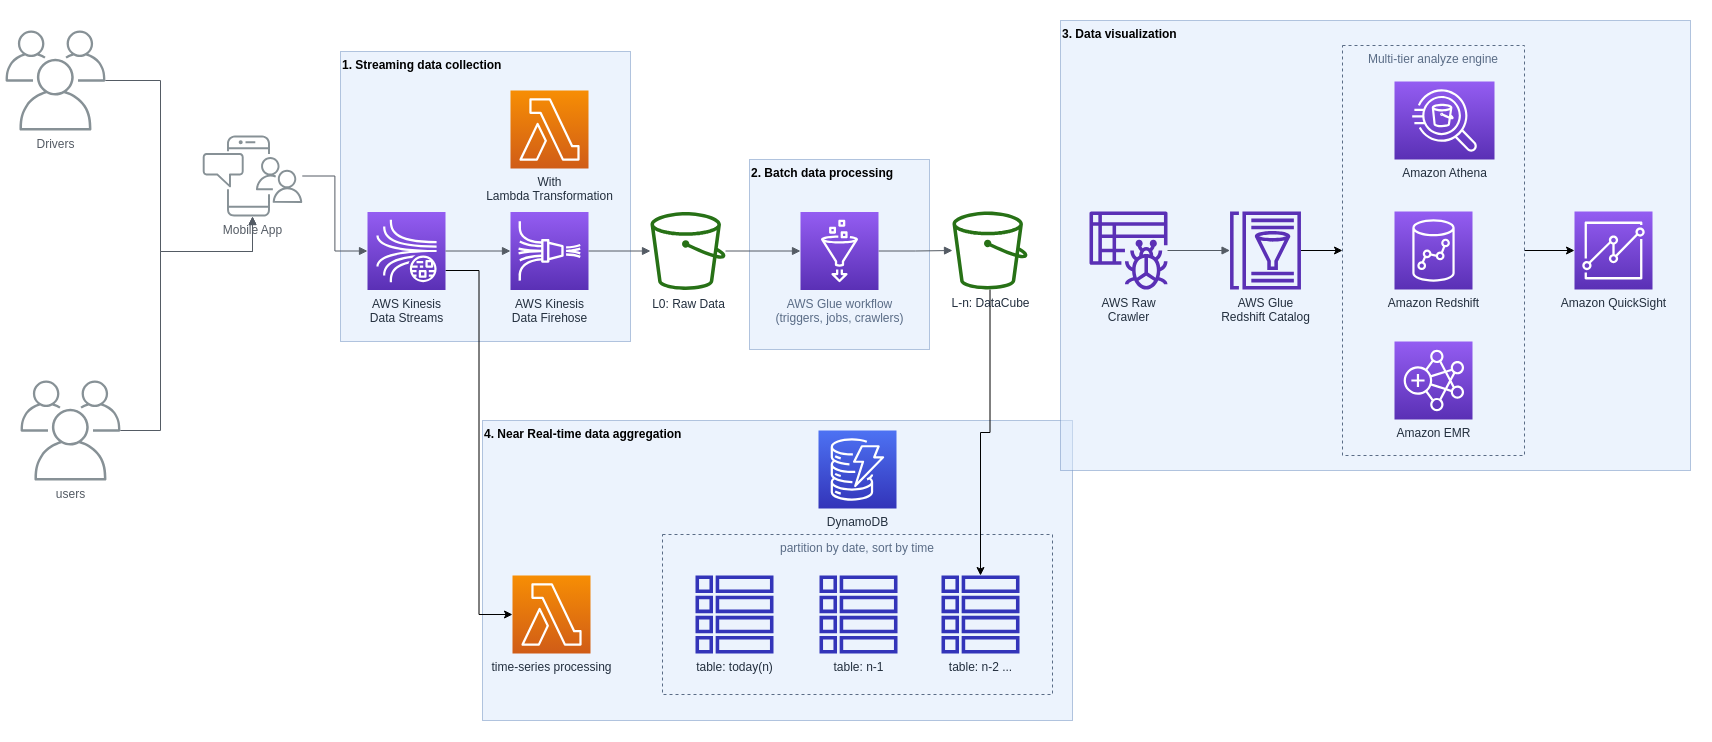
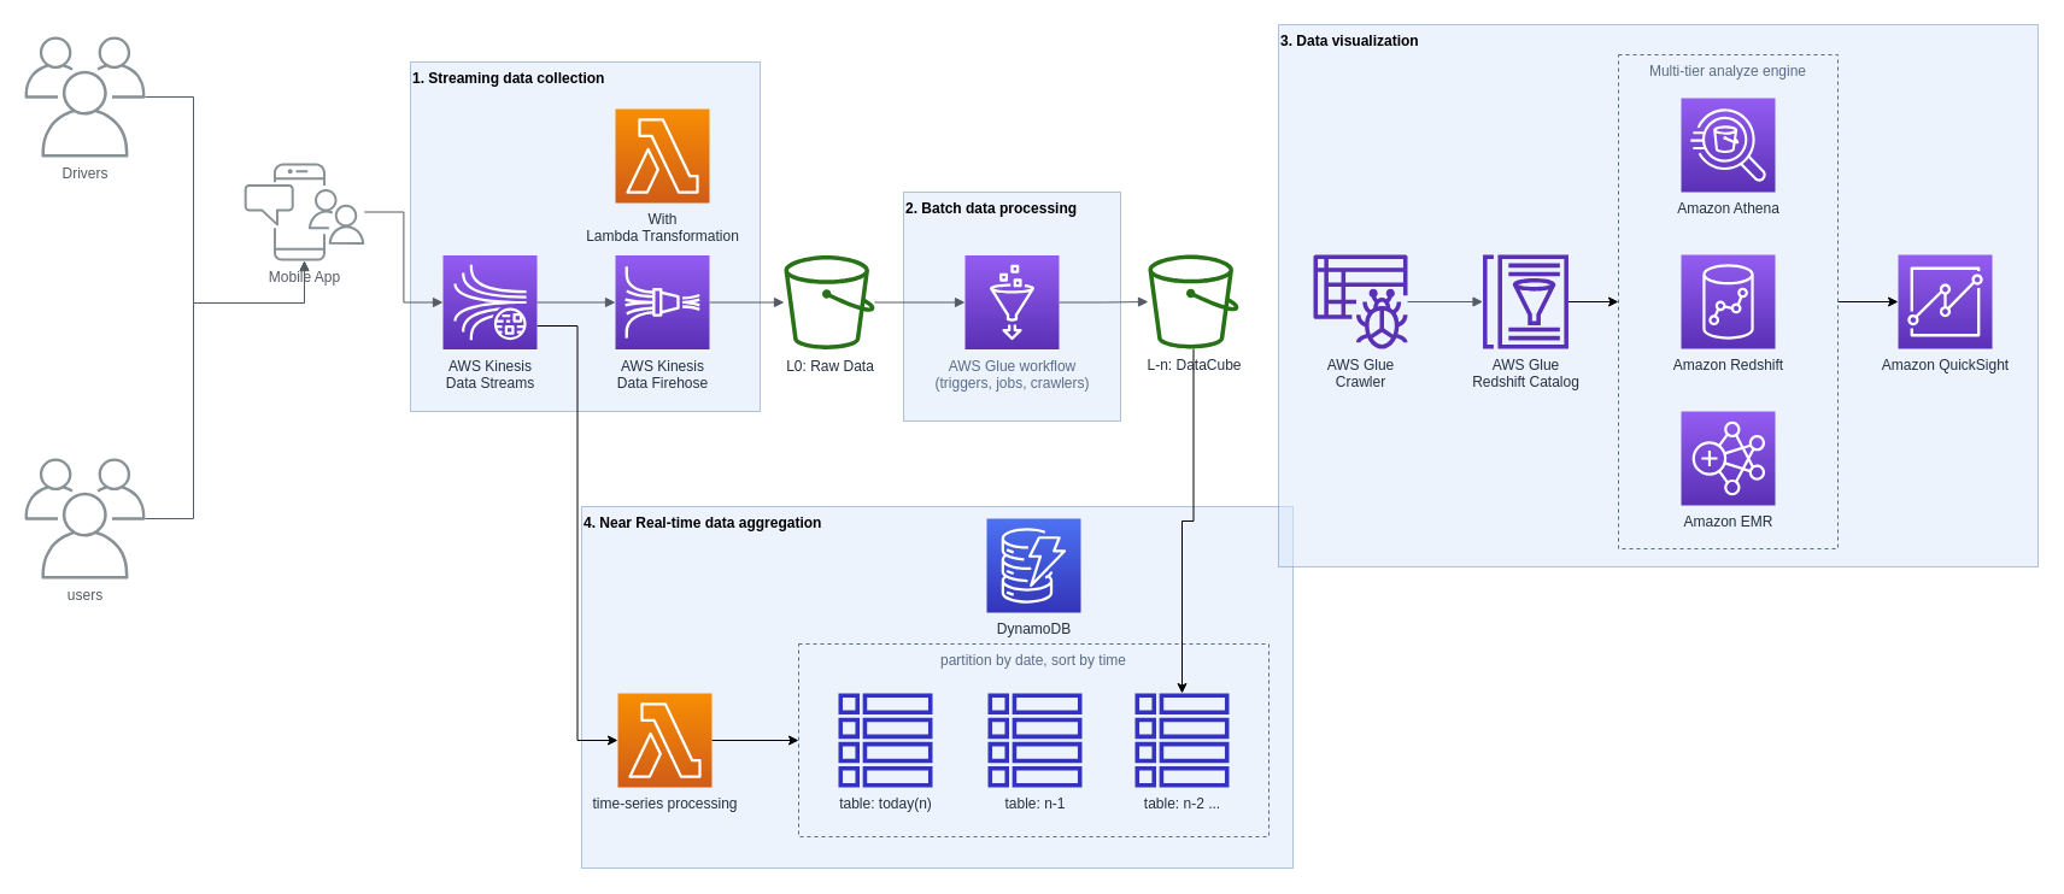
  <mxCell id="0" />
  <mxCell id="1" parent="0" />
  <mxCell id="2" value="4. Near Real-time data aggregation" style="fillColor=#dae8fc;strokeColor=#6c8ebf;dashed=0;verticalAlign=top;fontStyle=1;align=left;opacity=50;" vertex="1" parent="1"><mxGeometry x="482" y="420" width="590" height="300" as="geometry" /></mxCell>
  <mxCell id="3" value="3. Data visualization" style="fillColor=#dae8fc;strokeColor=#6c8ebf;dashed=0;verticalAlign=top;fontStyle=1;align=left;opacity=50;" vertex="1" parent="1"><mxGeometry x="1060" y="20" width="630" height="450" as="geometry" /></mxCell>
  <mxCell id="4" value="2. Batch data processing" style="fillColor=#dae8fc;strokeColor=#6c8ebf;dashed=0;verticalAlign=top;fontStyle=1;align=left;opacity=50;" vertex="1" parent="1"><mxGeometry x="749" y="159" width="180" height="190" as="geometry" /></mxCell>
  <mxCell id="5" value="1. Streaming data collection" style="fillColor=#dae8fc;strokeColor=#6c8ebf;dashed=0;verticalAlign=top;fontStyle=1;align=left;opacity=50;" vertex="1" parent="1"><mxGeometry x="340" y="51" width="290" height="290" as="geometry" /></mxCell>
  <mxCell id="6" value="partition by date, sort by time" style="fillColor=none;strokeColor=#5A6C86;dashed=1;verticalAlign=top;fontStyle=0;fontColor=#5A6C86;" vertex="1" parent="1"><mxGeometry x="662" y="534" width="390" height="160" as="geometry" /></mxCell>
  <mxCell id="7" value="users" style="outlineConnect=0;gradientColor=none;fontColor=#545B64;strokeColor=none;fillColor=#879196;dashed=0;verticalLabelPosition=bottom;verticalAlign=top;align=center;html=1;fontSize=12;fontStyle=0;aspect=fixed;shape=mxgraph.aws4.illustration_users;pointerEvents=1" parent="1" vertex="1"><mxGeometry x="20" y="380" width="100" height="100" as="geometry" /></mxCell>
- <mxCell id="8" value="Drivers" style="outlineConnect=0;gradientColor=none;fontColor=#545B64;strokeColor=none;fillColor=#879196;dashed=0;verticalLabelPosition=bottom;verticalAlign=top;align=center;html=1;fontSize=12;fontStyle=0;aspect=fixed;shape=mxgraph.aws4.illustration_users;pointerEvents=1" parent="1" vertex="1"><mxGeometry x="5" y="30" width="100" height="100" as="geometry" /></mxCell>
+ <mxCell id="8" value="Drivers" style="outlineConnect=0;gradientColor=none;fontColor=#545B64;strokeColor=none;fillColor=#879196;dashed=0;verticalLabelPosition=bottom;verticalAlign=top;align=center;html=1;fontSize=12;fontStyle=0;aspect=fixed;shape=mxgraph.aws4.illustration_users;pointerEvents=1" parent="1" vertex="1"><mxGeometry x="20" y="30" width="100" height="100" as="geometry" /></mxCell>
  <mxCell id="9" style="edgeStyle=orthogonalEdgeStyle;rounded=0;orthogonalLoop=1;jettySize=auto;html=1;exitX=1;exitY=0.75;exitDx=0;exitDy=0;exitPerimeter=0;entryX=0;entryY=0.5;entryDx=0;entryDy=0;entryPerimeter=0;" edge="1" parent="1" source="10" target="37"><mxGeometry relative="1" as="geometry"><mxPoint x="549" y="410" as="targetPoint" /></mxGeometry></mxCell>
  <mxCell id="10" value="AWS Kinesis&lt;br&gt;Data Streams" style="points=[[0,0,0],[0.25,0,0],[0.5,0,0],[0.75,0,0],[1,0,0],[0,1,0],[0.25,1,0],[0.5,1,0],[0.75,1,0],[1,1,0],[0,0.25,0],[0,0.5,0],[0,0.75,0],[1,0.25,0],[1,0.5,0],[1,0.75,0]];outlineConnect=0;fontColor=#232F3E;gradientColor=#945DF2;gradientDirection=north;fillColor=#5A30B5;strokeColor=#ffffff;dashed=0;verticalLabelPosition=bottom;verticalAlign=top;align=center;html=1;fontSize=12;fontStyle=0;aspect=fixed;shape=mxgraph.aws4.resourceIcon;resIcon=mxgraph.aws4.kinesis_data_streams;" parent="1" vertex="1"><mxGeometry x="367" y="211.5" width="78" height="78" as="geometry" /></mxCell>
  <mxCell id="11" value="Mobile App" style="outlineConnect=0;gradientColor=none;fontColor=#545B64;strokeColor=none;fillColor=#879196;dashed=0;verticalLabelPosition=bottom;verticalAlign=top;align=center;html=1;fontSize=12;fontStyle=0;aspect=fixed;shape=mxgraph.aws4.illustration_notification;pointerEvents=1" parent="1" vertex="1"><mxGeometry x="202" y="135" width="100" height="81" as="geometry" /></mxCell>
  <mxCell id="12" value="" style="edgeStyle=orthogonalEdgeStyle;html=1;endArrow=block;elbow=vertical;startArrow=none;endFill=1;strokeColor=#545B64;rounded=0;" parent="1" source="8" target="11" edge="1"><mxGeometry width="100" relative="1" as="geometry"><mxPoint x="280" y="260" as="sourcePoint" /><mxPoint x="380" y="260" as="targetPoint" /><Array as="points"><mxPoint x="160" y="80" /><mxPoint x="160" y="251" /></Array></mxGeometry></mxCell>
  <mxCell id="13" value="" style="edgeStyle=orthogonalEdgeStyle;html=1;endArrow=block;elbow=vertical;startArrow=none;endFill=1;strokeColor=#545B64;rounded=0;" parent="1" source="7" target="11" edge="1"><mxGeometry width="100" relative="1" as="geometry"><mxPoint x="280" y="260" as="sourcePoint" /><mxPoint x="380" y="260" as="targetPoint" /><Array as="points"><mxPoint x="160" y="430" /><mxPoint x="160" y="251" /></Array></mxGeometry></mxCell>
  <mxCell id="14" value="L0: Raw Data" style="outlineConnect=0;fontColor=#232F3E;gradientColor=none;fillColor=#277116;strokeColor=none;dashed=0;verticalLabelPosition=bottom;verticalAlign=top;align=center;html=1;fontSize=12;fontStyle=0;aspect=fixed;pointerEvents=1;shape=mxgraph.aws4.bucket;" parent="1" vertex="1"><mxGeometry x="650" y="211.5" width="75" height="78" as="geometry" /></mxCell>
  <mxCell id="15" value="" style="edgeStyle=orthogonalEdgeStyle;html=1;endArrow=block;elbow=vertical;startArrow=none;endFill=1;strokeColor=#545B64;rounded=0;exitX=1;exitY=0.5;exitDx=0;exitDy=0;exitPerimeter=0;entryX=0;entryY=0.5;entryDx=0;entryDy=0;entryPerimeter=0;" parent="1" source="10" target="16" edge="1"><mxGeometry width="100" relative="1" as="geometry"><mxPoint x="617" y="460.5" as="sourcePoint" /><mxPoint x="507" y="250.5" as="targetPoint" /></mxGeometry></mxCell>
  <mxCell id="16" value="AWS Kinesis&lt;br&gt;Data Firehose" style="points=[[0,0,0],[0.25,0,0],[0.5,0,0],[0.75,0,0],[1,0,0],[0,1,0],[0.25,1,0],[0.5,1,0],[0.75,1,0],[1,1,0],[0,0.25,0],[0,0.5,0],[0,0.75,0],[1,0.25,0],[1,0.5,0],[1,0.75,0]];outlineConnect=0;fontColor=#232F3E;gradientColor=#945DF2;gradientDirection=north;fillColor=#5A30B5;strokeColor=#ffffff;dashed=0;verticalLabelPosition=bottom;verticalAlign=top;align=center;html=1;fontSize=12;fontStyle=0;aspect=fixed;shape=mxgraph.aws4.resourceIcon;resIcon=mxgraph.aws4.kinesis_data_firehose;" parent="1" vertex="1"><mxGeometry x="510" y="211.5" width="78" height="78" as="geometry" /></mxCell>
  <mxCell id="17" value="" style="edgeStyle=orthogonalEdgeStyle;html=1;endArrow=block;elbow=vertical;startArrow=none;endFill=1;strokeColor=#545B64;rounded=0;entryX=0;entryY=0.5;entryDx=0;entryDy=0;entryPerimeter=0;" parent="1" source="11" target="10" edge="1"><mxGeometry width="100" relative="1" as="geometry"><mxPoint x="458" y="90" as="sourcePoint" /><mxPoint x="515" y="90" as="targetPoint" /></mxGeometry></mxCell>
- <mxCell id="18" value="AWS Raw&lt;br&gt;Crawler" style="outlineConnect=0;fontColor=#232F3E;gradientColor=none;fillColor=#5A30B5;strokeColor=none;dashed=0;verticalLabelPosition=bottom;verticalAlign=top;align=center;html=1;fontSize=12;fontStyle=0;aspect=fixed;pointerEvents=1;shape=mxgraph.aws4.glue_crawlers;" parent="1" vertex="1"><mxGeometry x="1089" y="211" width="78" height="78" as="geometry" /></mxCell>
+ <mxCell id="18" value="AWS Glue&lt;br&gt;Crawler" style="outlineConnect=0;fontColor=#232F3E;gradientColor=none;fillColor=#5A30B5;strokeColor=none;dashed=0;verticalLabelPosition=bottom;verticalAlign=top;align=center;html=1;fontSize=12;fontStyle=0;aspect=fixed;pointerEvents=1;shape=mxgraph.aws4.glue_crawlers;" parent="1" vertex="1"><mxGeometry x="1089" y="211" width="78" height="78" as="geometry" /></mxCell>
  <mxCell id="19" value="Amazon Redshift" style="points=[[0,0,0],[0.25,0,0],[0.5,0,0],[0.75,0,0],[1,0,0],[0,1,0],[0.25,1,0],[0.5,1,0],[0.75,1,0],[1,1,0],[0,0.25,0],[0,0.5,0],[0,0.75,0],[1,0.25,0],[1,0.5,0],[1,0.75,0]];outlineConnect=0;fontColor=#232F3E;gradientColor=#945DF2;gradientDirection=north;fillColor=#5A30B5;strokeColor=#ffffff;dashed=0;verticalLabelPosition=bottom;verticalAlign=top;align=center;html=1;fontSize=12;fontStyle=0;aspect=fixed;shape=mxgraph.aws4.resourceIcon;resIcon=mxgraph.aws4.redshift;" parent="1" vertex="1"><mxGeometry x="1394" y="211" width="78" height="78" as="geometry" /></mxCell>
- <mxCell id="20" value="Amazon Athena" style="points=[[0,0,0],[0.25,0,0],[0.5,0,0],[0.75,0,0],[1,0,0],[0,1,0],[0.25,1,0],[0.5,1,0],[0.75,1,0],[1,1,0],[0,0.25,0],[0,0.5,0],[0,0.75,0],[1,0.25,0],[1,0.5,0],[1,0.75,0]];outlineConnect=0;fontColor=#232F3E;gradientColor=#945DF2;gradientDirection=north;fillColor=#5A30B5;strokeColor=#ffffff;dashed=0;verticalLabelPosition=bottom;verticalAlign=top;align=center;html=1;fontSize=12;fontStyle=0;aspect=fixed;shape=mxgraph.aws4.resourceIcon;resIcon=mxgraph.aws4.athena;" parent="1" vertex="1"><mxGeometry x="1394" y="81" width="100" height="78" as="geometry" /></mxCell>
+ <mxCell id="20" value="Amazon Athena" style="points=[[0,0,0],[0.25,0,0],[0.5,0,0],[0.75,0,0],[1,0,0],[0,1,0],[0.25,1,0],[0.5,1,0],[0.75,1,0],[1,1,0],[0,0.25,0],[0,0.5,0],[0,0.75,0],[1,0.25,0],[1,0.5,0],[1,0.75,0]];outlineConnect=0;fontColor=#232F3E;gradientColor=#945DF2;gradientDirection=north;fillColor=#5A30B5;strokeColor=#ffffff;dashed=0;verticalLabelPosition=bottom;verticalAlign=top;align=center;html=1;fontSize=12;fontStyle=0;aspect=fixed;shape=mxgraph.aws4.resourceIcon;resIcon=mxgraph.aws4.athena;" parent="1" vertex="1"><mxGeometry x="1394" y="81" width="78" height="78" as="geometry" /></mxCell>
  <mxCell id="21" value="Amazon EMR" style="points=[[0,0,0],[0.25,0,0],[0.5,0,0],[0.75,0,0],[1,0,0],[0,1,0],[0.25,1,0],[0.5,1,0],[0.75,1,0],[1,1,0],[0,0.25,0],[0,0.5,0],[0,0.75,0],[1,0.25,0],[1,0.5,0],[1,0.75,0]];outlineConnect=0;fontColor=#232F3E;gradientColor=#945DF2;gradientDirection=north;fillColor=#5A30B5;strokeColor=#ffffff;dashed=0;verticalLabelPosition=bottom;verticalAlign=top;align=center;html=1;fontSize=12;fontStyle=0;aspect=fixed;shape=mxgraph.aws4.resourceIcon;resIcon=mxgraph.aws4.emr;" parent="1" vertex="1"><mxGeometry x="1394" y="341" width="78" height="78" as="geometry" /></mxCell>
  <mxCell id="22" value="Amazon QuickSight" style="points=[[0,0,0],[0.25,0,0],[0.5,0,0],[0.75,0,0],[1,0,0],[0,1,0],[0.25,1,0],[0.5,1,0],[0.75,1,0],[1,1,0],[0,0.25,0],[0,0.5,0],[0,0.75,0],[1,0.25,0],[1,0.5,0],[1,0.75,0]];outlineConnect=0;fontColor=#232F3E;gradientColor=#945DF2;gradientDirection=north;fillColor=#5A30B5;strokeColor=#ffffff;dashed=0;verticalLabelPosition=bottom;verticalAlign=top;align=center;html=1;fontSize=12;fontStyle=0;aspect=fixed;shape=mxgraph.aws4.resourceIcon;resIcon=mxgraph.aws4.quicksight;" parent="1" vertex="1"><mxGeometry x="1574" y="211" width="78" height="78" as="geometry" /></mxCell>
  <mxCell id="23" value="" style="edgeStyle=orthogonalEdgeStyle;rounded=0;orthogonalLoop=1;jettySize=auto;html=1;" edge="1" parent="1" source="24" target="40"><mxGeometry relative="1" as="geometry" /></mxCell>
  <mxCell id="24" value="L-n: DataCube" style="outlineConnect=0;fontColor=#232F3E;gradientColor=none;fillColor=#277116;strokeColor=none;dashed=0;verticalLabelPosition=bottom;verticalAlign=top;align=center;html=1;fontSize=12;fontStyle=0;aspect=fixed;pointerEvents=1;shape=mxgraph.aws4.bucket;" parent="1" vertex="1"><mxGeometry x="952" y="211" width="75" height="78" as="geometry" /></mxCell>
  <mxCell id="25" value="" style="edgeStyle=orthogonalEdgeStyle;rounded=0;orthogonalLoop=1;jettySize=auto;html=1;" edge="1" parent="1" source="26" target="33"><mxGeometry relative="1" as="geometry" /></mxCell>
  <mxCell id="26" value="AWS Glue&lt;br&gt;Redshift Catalog" style="outlineConnect=0;fontColor=#232F3E;gradientColor=none;fillColor=#5A30B5;strokeColor=none;dashed=0;verticalLabelPosition=bottom;verticalAlign=top;align=center;html=1;fontSize=12;fontStyle=0;aspect=fixed;pointerEvents=1;shape=mxgraph.aws4.glue_data_catalog;" parent="1" vertex="1"><mxGeometry x="1229" y="211" width="72" height="78" as="geometry" /></mxCell>
  <mxCell id="27" value="" style="edgeStyle=orthogonalEdgeStyle;html=1;endArrow=block;elbow=vertical;startArrow=none;endFill=1;strokeColor=#545B64;rounded=0;exitX=1;exitY=0.5;exitDx=0;exitDy=0;exitPerimeter=0;" parent="1" source="16" target="14" edge="1"><mxGeometry width="100" relative="1" as="geometry"><mxPoint x="600" y="250.5" as="sourcePoint" /><mxPoint x="520" y="260.5" as="targetPoint" /></mxGeometry></mxCell>
  <mxCell id="28" value="" style="edgeStyle=orthogonalEdgeStyle;html=1;endArrow=block;elbow=vertical;startArrow=none;endFill=1;strokeColor=#545B64;rounded=0;entryX=0;entryY=0.5;entryDx=0;entryDy=0;entryPerimeter=0;" parent="1" source="14" target="34" edge="1"><mxGeometry width="100" relative="1" as="geometry"><mxPoint x="598" y="260.5" as="sourcePoint" /><mxPoint x="660" y="260.6" as="targetPoint" /></mxGeometry></mxCell>
  <mxCell id="29" value="" style="edgeStyle=orthogonalEdgeStyle;html=1;endArrow=block;elbow=vertical;startArrow=none;endFill=1;strokeColor=#545B64;rounded=0;" parent="1" source="18" target="26" edge="1"><mxGeometry width="100" relative="1" as="geometry"><mxPoint x="1019" y="188.5" as="sourcePoint" /><mxPoint x="1099.307" y="98.5" as="targetPoint" /></mxGeometry></mxCell>
  <mxCell id="30" value="" style="edgeStyle=orthogonalEdgeStyle;html=1;endArrow=block;elbow=vertical;startArrow=none;endFill=1;strokeColor=#545B64;rounded=0;exitX=1;exitY=0.5;exitDx=0;exitDy=0;exitPerimeter=0;" parent="1" source="34" target="24" edge="1"><mxGeometry width="100" relative="1" as="geometry"><mxPoint x="1023" y="240" as="sourcePoint" /><mxPoint x="940.12" y="260.5" as="targetPoint" /></mxGeometry></mxCell>
  <mxCell id="31" value="With&lt;br&gt;Lambda Transformation" style="points=[[0,0,0],[0.25,0,0],[0.5,0,0],[0.75,0,0],[1,0,0],[0,1,0],[0.25,1,0],[0.5,1,0],[0.75,1,0],[1,1,0],[0,0.25,0],[0,0.5,0],[0,0.75,0],[1,0.25,0],[1,0.5,0],[1,0.75,0]];outlineConnect=0;fontColor=#232F3E;gradientColor=#F78E04;gradientDirection=north;fillColor=#D05C17;strokeColor=#ffffff;dashed=0;verticalLabelPosition=bottom;verticalAlign=top;align=center;html=1;fontSize=12;fontStyle=0;aspect=fixed;shape=mxgraph.aws4.resourceIcon;resIcon=mxgraph.aws4.lambda;" parent="1" vertex="1"><mxGeometry x="510" y="90" width="78" height="78" as="geometry" /></mxCell>
  <mxCell id="32" value="" style="edgeStyle=orthogonalEdgeStyle;rounded=0;orthogonalLoop=1;jettySize=auto;html=1;" edge="1" parent="1" source="33" target="22"><mxGeometry relative="1" as="geometry" /></mxCell>
  <mxCell id="33" value="Multi-tier analyze engine" style="fillColor=none;strokeColor=#5A6C86;dashed=1;verticalAlign=top;fontStyle=0;fontColor=#5A6C86;" parent="1" vertex="1"><mxGeometry x="1342" y="45" width="182" height="410" as="geometry" /></mxCell>
  <mxCell id="34" value="&lt;span style=&quot;color: rgb(90 , 108 , 134)&quot;&gt;AWS Glue workflow&lt;br&gt;(triggers, jobs, crawlers)&lt;/span&gt;" style="points=[[0,0,0],[0.25,0,0],[0.5,0,0],[0.75,0,0],[1,0,0],[0,1,0],[0.25,1,0],[0.5,1,0],[0.75,1,0],[1,1,0],[0,0.25,0],[0,0.5,0],[0,0.75,0],[1,0.25,0],[1,0.5,0],[1,0.75,0]];outlineConnect=0;fontColor=#232F3E;gradientColor=#945DF2;gradientDirection=north;fillColor=#5A30B5;strokeColor=#ffffff;dashed=0;verticalLabelPosition=bottom;verticalAlign=top;align=center;html=1;fontSize=12;fontStyle=0;aspect=fixed;shape=mxgraph.aws4.resourceIcon;resIcon=mxgraph.aws4.glue;" vertex="1" parent="1"><mxGeometry x="800" y="211.5" width="78" height="78" as="geometry" /></mxCell>
  <mxCell id="35" value="DynamoDB" style="points=[[0,0,0],[0.25,0,0],[0.5,0,0],[0.75,0,0],[1,0,0],[0,1,0],[0.25,1,0],[0.5,1,0],[0.75,1,0],[1,1,0],[0,0.25,0],[0,0.5,0],[0,0.75,0],[1,0.25,0],[1,0.5,0],[1,0.75,0]];outlineConnect=0;fontColor=#232F3E;gradientColor=#4D72F3;gradientDirection=north;fillColor=#3334B9;strokeColor=#ffffff;dashed=0;verticalLabelPosition=bottom;verticalAlign=top;align=center;html=1;fontSize=12;fontStyle=0;aspect=fixed;shape=mxgraph.aws4.resourceIcon;resIcon=mxgraph.aws4.dynamodb;" vertex="1" parent="1"><mxGeometry x="818" y="430" width="78" height="78" as="geometry" /></mxCell>
+ <mxCell id="36" style="edgeStyle=orthogonalEdgeStyle;rounded=0;orthogonalLoop=1;jettySize=auto;html=1;exitX=1;exitY=0.5;exitDx=0;exitDy=0;exitPerimeter=0;entryX=0;entryY=0.5;entryDx=0;entryDy=0;" edge="1" parent="1" source="37" target="6"><mxGeometry relative="1" as="geometry" /></mxCell>
  <mxCell id="37" value="time-series processing" style="points=[[0,0,0],[0.25,0,0],[0.5,0,0],[0.75,0,0],[1,0,0],[0,1,0],[0.25,1,0],[0.5,1,0],[0.75,1,0],[1,1,0],[0,0.25,0],[0,0.5,0],[0,0.75,0],[1,0.25,0],[1,0.5,0],[1,0.75,0]];outlineConnect=0;fontColor=#232F3E;gradientColor=#F78E04;gradientDirection=north;fillColor=#D05C17;strokeColor=#ffffff;dashed=0;verticalLabelPosition=bottom;verticalAlign=top;align=center;html=1;fontSize=12;fontStyle=0;aspect=fixed;shape=mxgraph.aws4.resourceIcon;resIcon=mxgraph.aws4.lambda;" vertex="1" parent="1"><mxGeometry x="512" y="575" width="78" height="78" as="geometry" /></mxCell>
  <mxCell id="38" value="table: today(n)" style="outlineConnect=0;fontColor=#232F3E;gradientColor=none;fillColor=#3334B9;strokeColor=none;dashed=0;verticalLabelPosition=bottom;verticalAlign=top;align=center;html=1;fontSize=12;fontStyle=0;aspect=fixed;pointerEvents=1;shape=mxgraph.aws4.table;" vertex="1" parent="1"><mxGeometry x="695" y="575" width="78" height="78" as="geometry" /></mxCell>
  <mxCell id="39" value="table: n-1" style="outlineConnect=0;fontColor=#232F3E;gradientColor=none;fillColor=#3334B9;strokeColor=none;dashed=0;verticalLabelPosition=bottom;verticalAlign=top;align=center;html=1;fontSize=12;fontStyle=0;aspect=fixed;pointerEvents=1;shape=mxgraph.aws4.table;" vertex="1" parent="1"><mxGeometry x="819" y="575" width="78" height="78" as="geometry" /></mxCell>
  <mxCell id="40" value="table: n-2 ..." style="outlineConnect=0;fontColor=#232F3E;gradientColor=none;fillColor=#3334B9;strokeColor=none;dashed=0;verticalLabelPosition=bottom;verticalAlign=top;align=center;html=1;fontSize=12;fontStyle=0;aspect=fixed;pointerEvents=1;shape=mxgraph.aws4.table;" vertex="1" parent="1"><mxGeometry x="941" y="575" width="78" height="78" as="geometry" /></mxCell>
